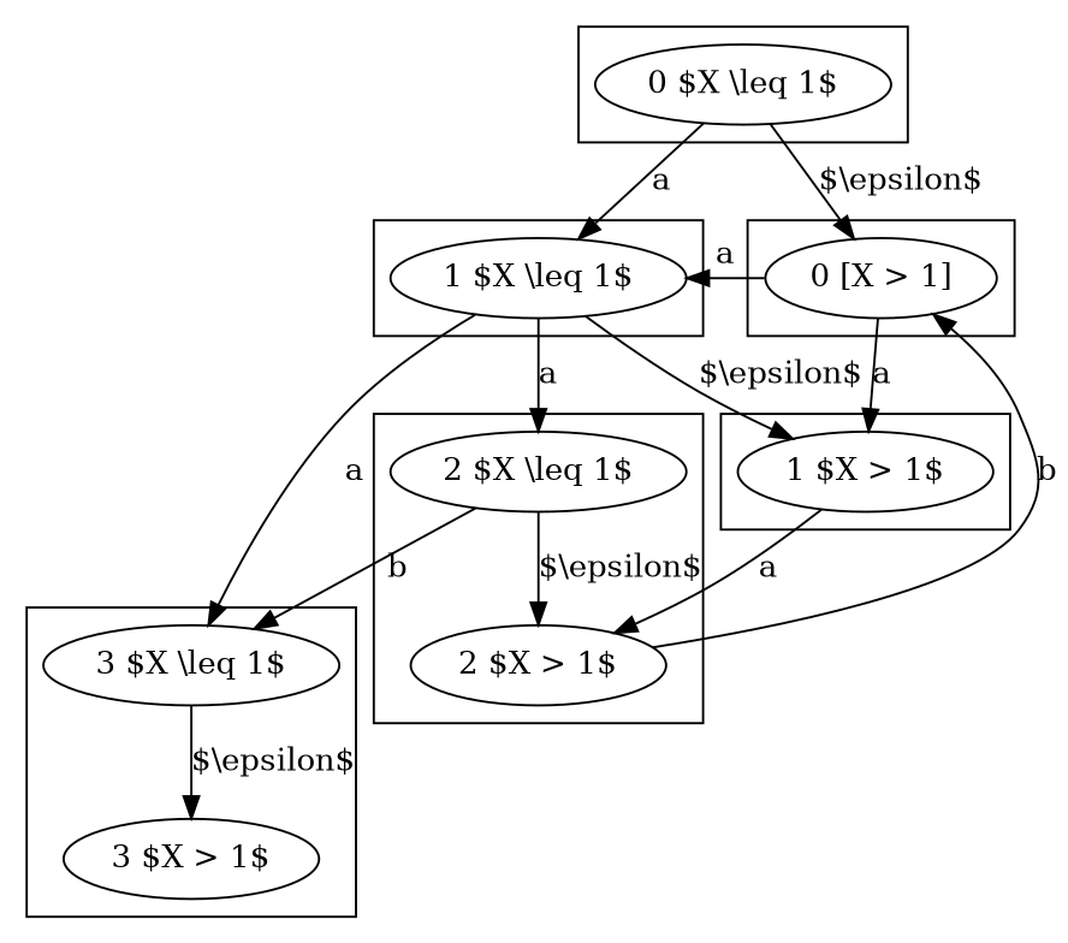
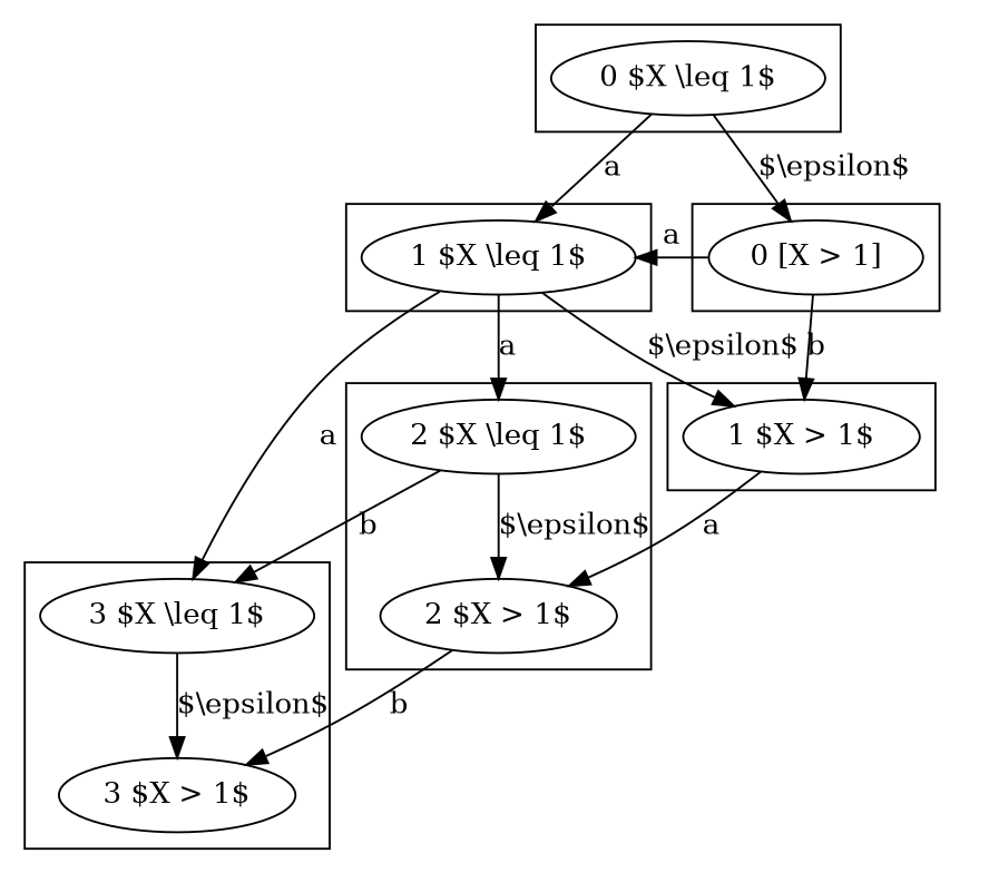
  digraph {
    "0 $X \\leq 1$"
    "0 [X > 1]"
    "1 $X \\leq 1$"
    "1 $X > 1$"
    "2 $X > 1$"
    "2 $X \\leq 1$"
    "3 $X > 1$"
    "3 $X \\leq 1$"
    subgraph cluster_1 {
      rank=same
      "0 $X \\leq 1$"
    }
    subgraph cluster_2 {
      rank=same
      "0 [X > 1]"
    }
    subgraph cluster_3 {
      rank=same
      "1 $X \\leq 1$"
    }
    subgraph cluster_4 {
      rank=same
      "1 $X > 1$"
    }
    subgraph cluster_5 {
      rank=same
      "2 $X > 1$"
      "2 $X \\leq 1$"
    }
    subgraph cluster_6 {
      rank=same
      "3 $X > 1$"
      "3 $X \\leq 1$"
    }
    "0 $X \\leq 1$" -> "0 [X > 1]" [label="$\\epsilon$"]
    "0 $X \\leq 1$" -> "1 $X \\leq 1$" [label=a]
    "0 [X > 1]" -> "1 $X \\leq 1$" [label=a]
-   "0 [X > 1]" -> "1 $X > 1$" [label=a]
+   "0 [X > 1]" -> "1 $X > 1$" [label=b]
    "1 $X \\leq 1$" -> "1 $X > 1$" [label="$\\epsilon$"]
    "1 $X \\leq 1$" -> "2 $X \\leq 1$" [label=a]
    "1 $X \\leq 1$" -> "3 $X \\leq 1$" [label=a]
    "1 $X > 1$" -> "2 $X > 1$" [label=a]
-   "2 $X > 1$" -> "0 [X > 1]" [label=b]
+   "2 $X > 1$" -> "3 $X > 1$" [label=b]
    "2 $X \\leq 1$" -> "2 $X > 1$" [label="$\\epsilon$"]
    "2 $X \\leq 1$" -> "3 $X \\leq 1$" [label=b]
    "3 $X \\leq 1$" -> "3 $X > 1$" [label="$\\epsilon$"]
  }
